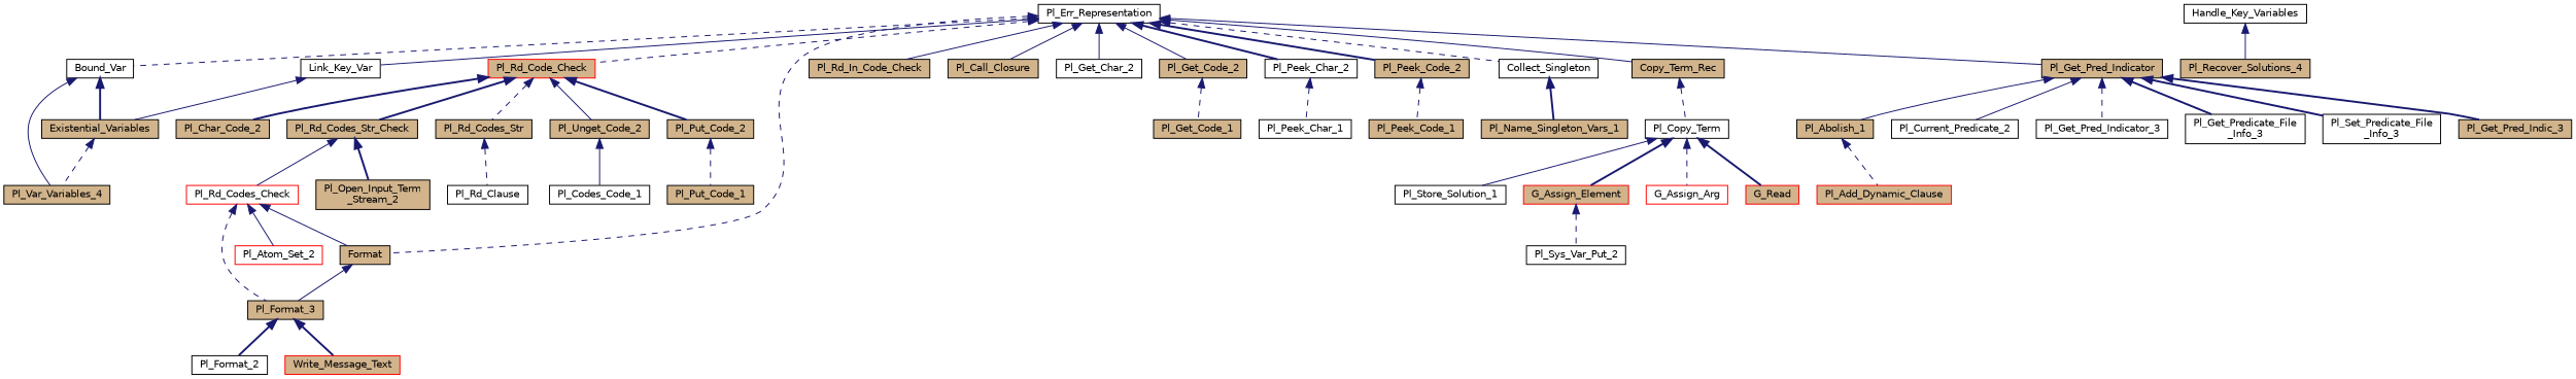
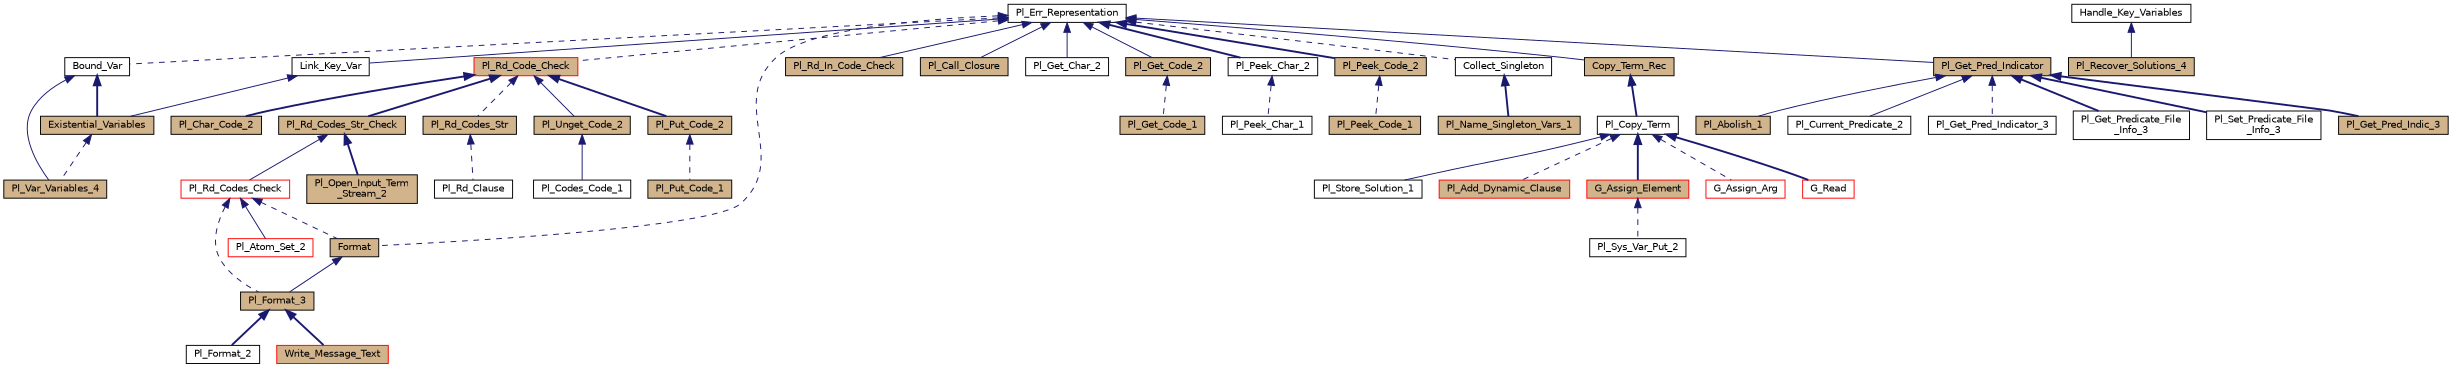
  digraph {
    rankdir=TB
    node [color=black fillcolor=tan fontname=Helvetica fontsize=10 shape=record style=filled]
    edge [color=midnightblue dir=back fontname=Helvetica fontsize=10 labelfontname=Helvetica labelfontsize=10 style=solid]
    n1 [fillcolor=white fontcolor=black height=0.2 label=Pl_Err_Representation width=0.4]
    n2 [fillcolor=white height=0.2 label=Bound_Var width=0.4]
    n3 [fillcolor=white height=0.2 label=Link_Key_Var width=0.4]
    n4 [color=red height=0.2 label=Pl_Rd_Code_Check width=0.4]
    n5 [height=0.2 label=Format width=0.4]
    n6 [height=0.2 label=Pl_Rd_In_Code_Check width=0.4]
    n7 [height=0.2 label=Pl_Call_Closure width=0.4]
    n8 [fillcolor=white height=0.2 label=Pl_Get_Char_2 width=0.4]
    n9 [height=0.2 label=Pl_Get_Code_2 width=0.4]
    n10 [fillcolor=white height=0.2 label=Pl_Peek_Char_2 width=0.4]
    n11 [height=0.2 label=Pl_Peek_Code_2 width=0.4]
    n12 [fillcolor=white height=0.2 label=Collect_Singleton width=0.4]
    n13 [height=0.2 label=Copy_Term_Rec width=0.4]
    n14 [height=0.2 label=Pl_Get_Pred_Indicator width=0.4]
    n15 [height=0.2 label=Pl_Var_Variables_4 width=0.4]
    n16 [height=0.2 label=Existential_Variables width=0.4]
    n17 [height=0.2 label=Pl_Char_Code_2 width=0.4]
    n18 [height=0.2 label=Pl_Rd_Codes_Str_Check width=0.4]
    n19 [height=0.2 label=Pl_Rd_Codes_Str width=0.4]
    n20 [height=0.2 label=Pl_Unget_Code_2 width=0.4]
    n21 [height=0.2 label=Pl_Put_Code_2 width=0.4]
    n22 [height=0.2 label=Pl_Format_3 width=0.4]
    n23 [height=0.2 label=Pl_Get_Code_1 width=0.4]
    n24 [fillcolor=white height=0.2 label=Pl_Peek_Char_1 width=0.4]
    n25 [height=0.2 label=Pl_Peek_Code_1 width=0.4]
    n26 [height=0.2 label=Pl_Name_Singleton_Vars_1 width=0.4]
    n27 [fillcolor=white height=0.2 label=Pl_Copy_Term width=0.4]
    n28 [height=0.2 label=Pl_Abolish_1 width=0.4]
    n29 [fillcolor=white height=0.2 label=Pl_Current_Predicate_2 width=0.4]
    n30 [fillcolor=white height=0.2 label=Pl_Get_Pred_Indicator_3 width=0.4]
    n31 [fillcolor=white height=0.2 label="Pl_Get_Predicate_File\l_Info_3" width=0.4]
    n32 [fillcolor=white height=0.2 label="Pl_Set_Predicate_File\l_Info_3" width=0.4]
    n33 [height=0.2 label=Pl_Get_Pred_Indic_3 width=0.4]
    n34 [fillcolor=white height=0.2 label=Handle_Key_Variables width=0.4]
    n35 [height=0.2 label=Pl_Recover_Solutions_4 width=0.4]
    n36 [color=red fillcolor=white height=0.2 label=Pl_Rd_Codes_Check width=0.4]
    n37 [height=0.2 label="Pl_Open_Input_Term\l_Stream_2" width=0.4]
    n38 [fillcolor=white height=0.2 label=Pl_Rd_Clause width=0.4]
    n39 [fillcolor=white height=0.2 label=Pl_Codes_Code_1 width=0.4]
    n40 [height=0.2 label=Pl_Put_Code_1 width=0.4]
    n41 [color=red fillcolor=white height=0.2 label=Pl_Atom_Set_2 width=0.4]
    n42 [fillcolor=white height=0.2 label=Pl_Format_2 width=0.4]
    n43 [color=red height=0.2 label=Write_Message_Text width=0.4]
    n44 [fillcolor=white height=0.2 label=Pl_Store_Solution_1 width=0.4]
    n45 [color=red height=0.2 label=Pl_Add_Dynamic_Clause width=0.4]
    n46 [color=red height=0.2 label=G_Assign_Element width=0.4]
    n47 [color=red fillcolor=white height=0.2 label=G_Assign_Arg width=0.4]
-   n48 [color=red height=0.2 label=G_Read width=0.4]
+   n48 [color=red fillcolor=white height=0.2 label=G_Read width=0.4]
    n49 [fillcolor=white height=0.2 label=Pl_Sys_Var_Put_2 width=0.4]
    n1 -> n2 [style=dashed]
    n1 -> n3
    n1 -> n4 [style=dashed]
    n1 -> n5 [style=dashed]
    n1 -> n6
    n1 -> n7
    n1 -> n8
    n1 -> n9
    n1 -> n10 [style=bold]
    n1 -> n11 [style=bold]
    n1 -> n12 [style=dashed]
    n1 -> n13
    n1 -> n14
    n2 -> n15
    n2 -> n16 [style=bold]
    n3 -> n16
    n4 -> n17 [style=bold]
    n4 -> n18 [style=bold]
    n4 -> n19 [style=dashed]
    n4 -> n20
    n4 -> n21 [style=bold]
    n5 -> n22
    n9 -> n23 [style=dashed]
    n10 -> n24 [style=dashed]
    n11 -> n25 [style=dashed]
    n12 -> n26 [style=bold]
-   n13 -> n27 [style=dashed]
+   n13 -> n27 [style=bold]
    n14 -> n28
    n14 -> n29
    n14 -> n30 [style=dashed]
    n14 -> n31 [style=bold]
    n14 -> n32 [style=bold]
    n14 -> n33 [style=bold]
    n16 -> n15 [style=dashed]
    n18 -> n36
    n18 -> n37 [style=bold]
    n19 -> n38 [style=dashed]
    n20 -> n39
    n21 -> n40 [style=dashed]
    n22 -> n42 [style=bold]
    n22 -> n43 [style=bold]
    n27 -> n44
-   n28 -> n45 [style=dashed]
+   n27 -> n45 [style=dashed]
    n27 -> n46 [style=bold]
    n27 -> n47 [style=dashed]
    n27 -> n48 [style=bold]
    n34 -> n35
-   n36 -> n5
+   n36 -> n5 [style=dashed]
    n36 -> n22 [style=dashed]
    n36 -> n41
    n46 -> n49 [style=dashed]
  }
